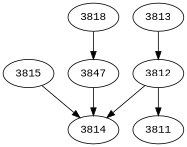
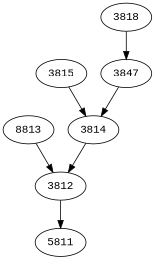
  digraph {
    fontname="Liberation Mono"
    node [fontname="Liberation Mono"]
    edge [fontname="Liberation Mono"]
    3812
-   3811
-   3813
+   3811 [label=5811]
+   3813 [label=8813]
    3815
    3814
    n6 [label=3847]
    3818
    3812 -> 3811
    3813 -> 3812
    3815 -> 3814
-   3812 -> 3814
+   3814 -> 3812
    n6 -> 3814
    3818 -> n6
  }
